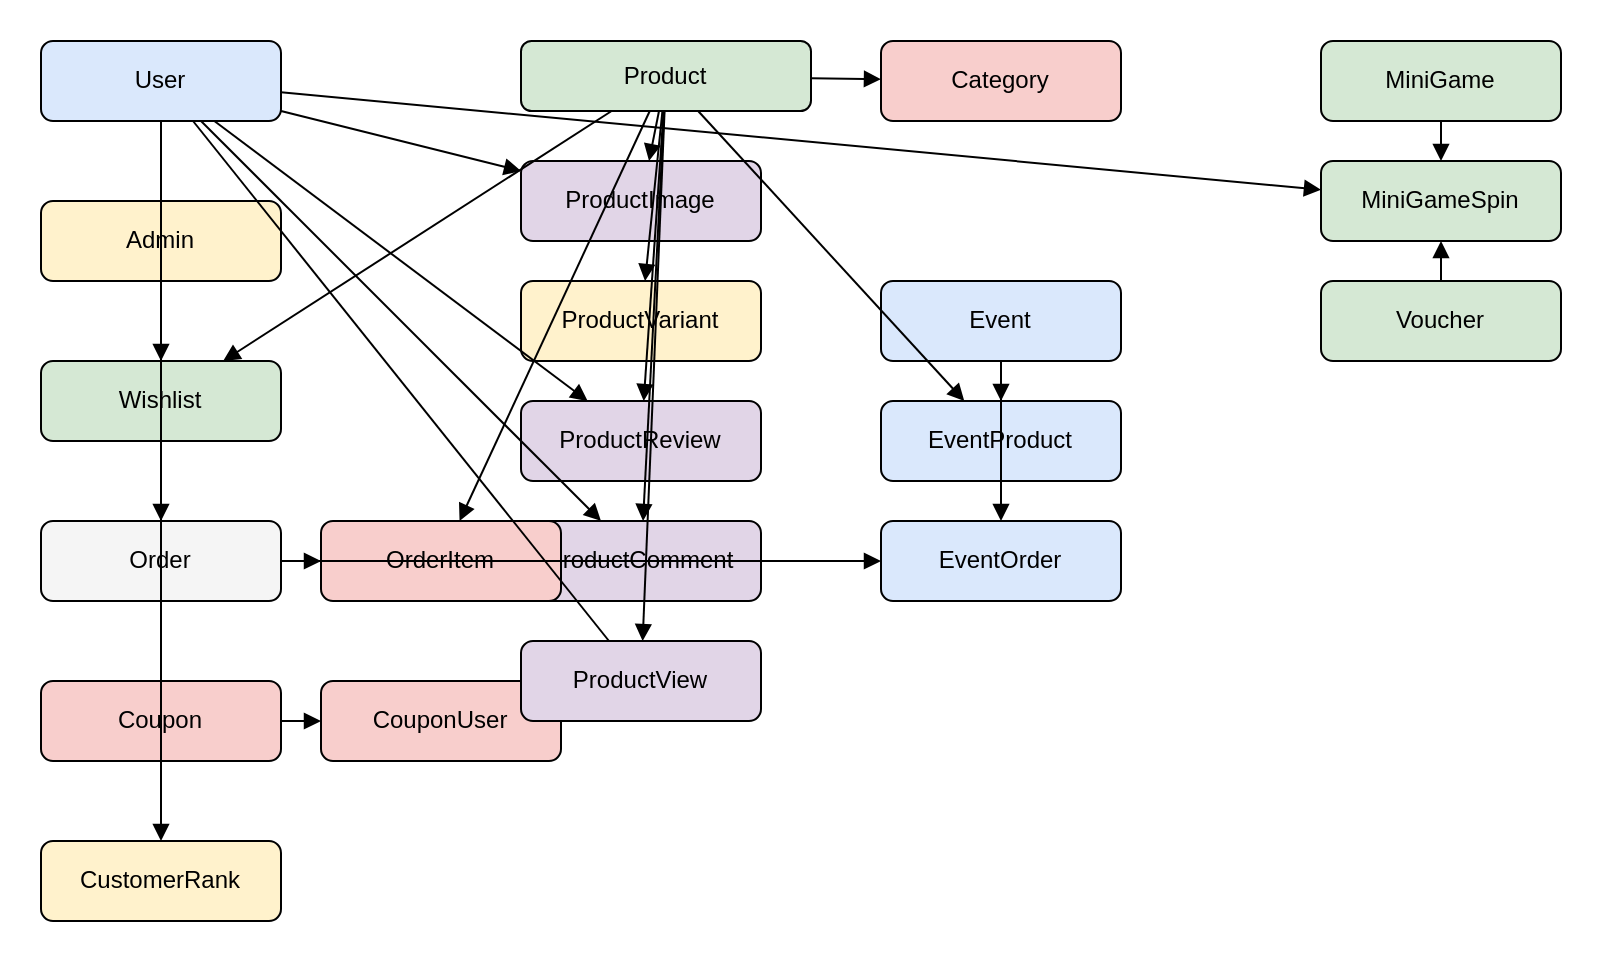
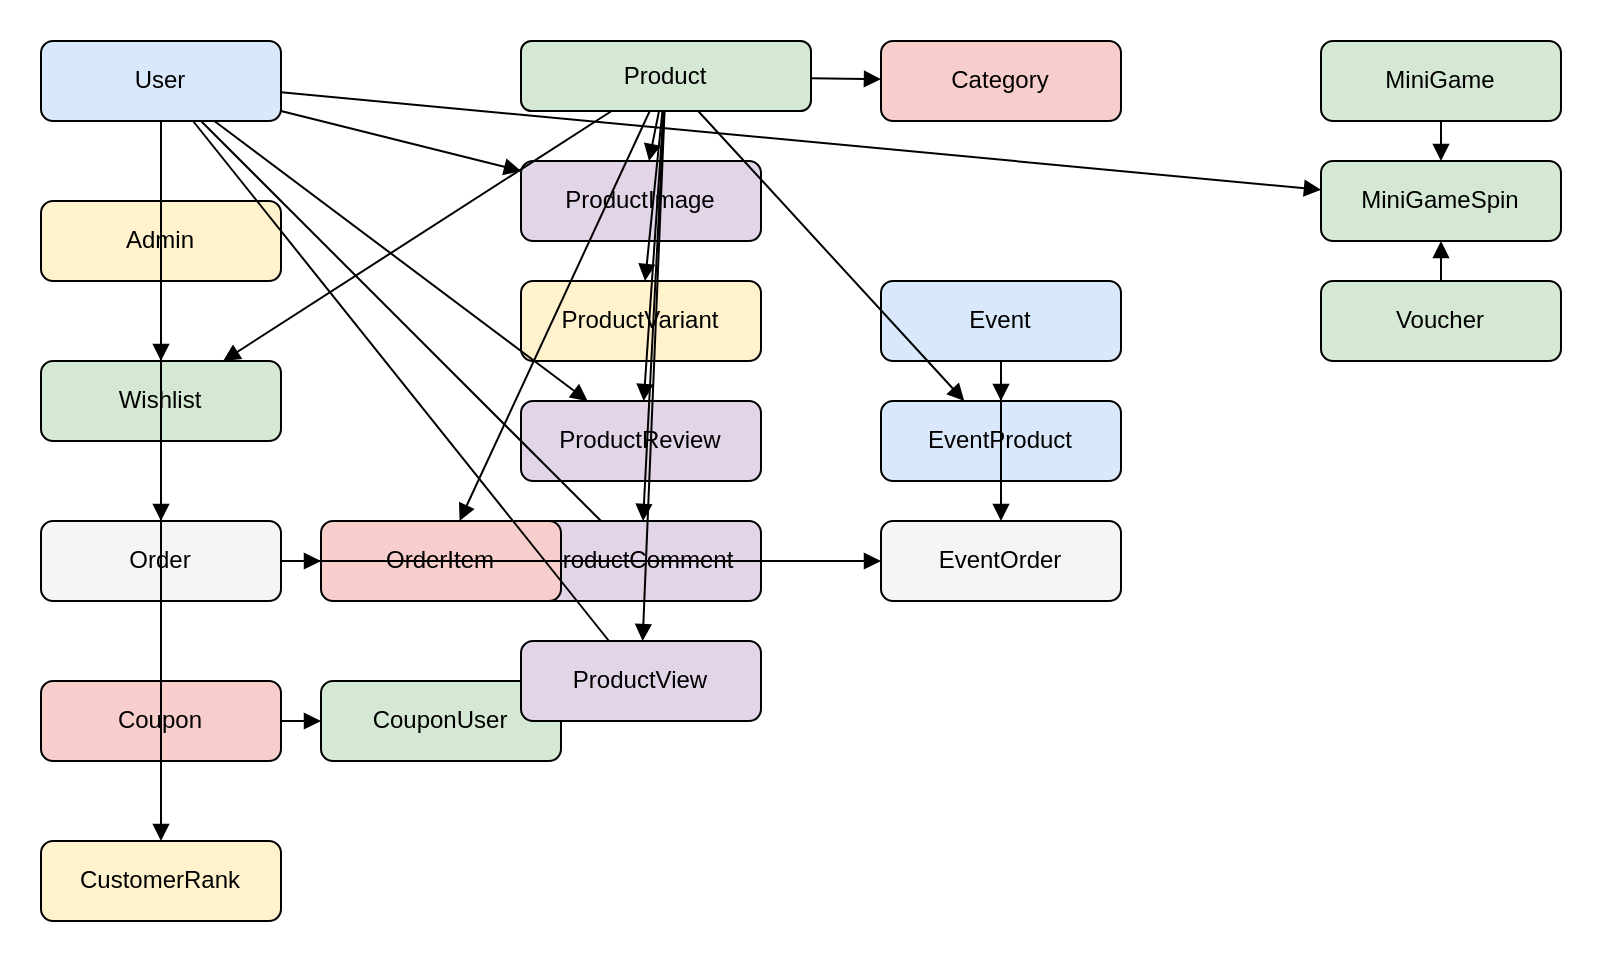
  <mxCell id="0" />
  <mxCell id="1" parent="0" />
  <mxCell id="2" value="User" style="rounded=1;whiteSpace=wrap;html=1;fillColor=#dae8fc;" vertex="1" parent="1"><mxGeometry x="20" y="20" width="120" height="40" as="geometry" /></mxCell>
  <mxCell id="3" value="Admin" style="rounded=1;whiteSpace=wrap;html=1;fillColor=#fff2cc;" vertex="1" parent="1"><mxGeometry x="20" y="100" width="120" height="40" as="geometry" /></mxCell>
  <mxCell id="4" value="Product" style="rounded=1;whiteSpace=wrap;html=1;fillColor=#d5e8d4;" vertex="1" parent="1"><mxGeometry x="260" y="20" width="145" height="35" as="geometry" /></mxCell>
  <mxCell id="5" value="Category" style="rounded=1;whiteSpace=wrap;html=1;fillColor=#f8cecc;" vertex="1" parent="1"><mxGeometry x="440" y="20" width="120" height="40" as="geometry" /></mxCell>
  <mxCell id="6" value="ProductImage" style="rounded=1;whiteSpace=wrap;html=1;fillColor=#e1d5e7;" vertex="1" parent="1"><mxGeometry x="260" y="80" width="120" height="40" as="geometry" /></mxCell>
  <mxCell id="7" value="ProductVariant" style="rounded=1;whiteSpace=wrap;html=1;fillColor=#fff2cc;" vertex="1" parent="1"><mxGeometry x="260" y="140" width="120" height="40" as="geometry" /></mxCell>
  <mxCell id="8" value="ProductReview" style="rounded=1;whiteSpace=wrap;html=1;fillColor=#e1d5e7;" vertex="1" parent="1"><mxGeometry x="260" y="200" width="120" height="40" as="geometry" /></mxCell>
  <mxCell id="9" value="ProductComment" style="rounded=1;whiteSpace=wrap;html=1;fillColor=#e1d5e7;" vertex="1" parent="1"><mxGeometry x="260" y="260" width="120" height="40" as="geometry" /></mxCell>
  <mxCell id="10" value="Wishlist" style="rounded=1;whiteSpace=wrap;html=1;fillColor=#d5e8d4;" vertex="1" parent="1"><mxGeometry x="20" y="180" width="120" height="40" as="geometry" /></mxCell>
  <mxCell id="11" value="Order" style="rounded=1;whiteSpace=wrap;html=1;fillColor=#f5f5f5;" vertex="1" parent="1"><mxGeometry x="20" y="260" width="120" height="40" as="geometry" /></mxCell>
  <mxCell id="12" value="OrderItem" style="rounded=1;whiteSpace=wrap;html=1;fillColor=#f8cecc;" vertex="1" parent="1"><mxGeometry x="160" y="260" width="120" height="40" as="geometry" /></mxCell>
  <mxCell id="13" value="Coupon" style="rounded=1;whiteSpace=wrap;html=1;fillColor=#f8cecc;" vertex="1" parent="1"><mxGeometry x="20" y="340" width="120" height="40" as="geometry" /></mxCell>
- <mxCell id="14" value="CouponUser" style="rounded=1;whiteSpace=wrap;html=1;fillColor=#f8cecc;" vertex="1" parent="1"><mxGeometry x="160" y="340" width="120" height="40" as="geometry" /></mxCell>
+ <mxCell id="14" value="CouponUser" style="rounded=1;whiteSpace=wrap;html=1;fillColor=#d5e8d4;" vertex="1" parent="1"><mxGeometry x="160" y="340" width="120" height="40" as="geometry" /></mxCell>
  <mxCell id="15" value="CustomerRank" style="rounded=1;whiteSpace=wrap;html=1;fillColor=#fff2cc;" vertex="1" parent="1"><mxGeometry x="20" y="420" width="120" height="40" as="geometry" /></mxCell>
  <mxCell id="16" value="Event" style="rounded=1;whiteSpace=wrap;html=1;fillColor=#dae8fc;" vertex="1" parent="1"><mxGeometry x="440" y="140" width="120" height="40" as="geometry" /></mxCell>
  <mxCell id="17" value="EventProduct" style="rounded=1;whiteSpace=wrap;html=1;fillColor=#dae8fc;" vertex="1" parent="1"><mxGeometry x="440" y="200" width="120" height="40" as="geometry" /></mxCell>
- <mxCell id="18" value="EventOrder" style="rounded=1;whiteSpace=wrap;html=1;fillColor=#dae8fc;" vertex="1" parent="1"><mxGeometry x="440" y="260" width="120" height="40" as="geometry" /></mxCell>
+ <mxCell id="18" value="EventOrder" style="rounded=1;whiteSpace=wrap;html=1;fillColor=#f5f5f5;" vertex="1" parent="1"><mxGeometry x="440" y="260" width="120" height="40" as="geometry" /></mxCell>
  <mxCell id="19" value="MiniGame" style="rounded=1;whiteSpace=wrap;html=1;fillColor=#d5e8d4;" vertex="1" parent="1"><mxGeometry x="660" y="20" width="120" height="40" as="geometry" /></mxCell>
  <mxCell id="20" value="MiniGameSpin" style="rounded=1;whiteSpace=wrap;html=1;fillColor=#d5e8d4;" vertex="1" parent="1"><mxGeometry x="660" y="80" width="120" height="40" as="geometry" /></mxCell>
  <mxCell id="21" value="Voucher" style="rounded=1;whiteSpace=wrap;html=1;fillColor=#d5e8d4;" vertex="1" parent="1"><mxGeometry x="660" y="140" width="120" height="40" as="geometry" /></mxCell>
  <mxCell id="22" value="ProductView" style="rounded=1;whiteSpace=wrap;html=1;fillColor=#e1d5e7;" vertex="1" parent="1"><mxGeometry x="260" y="320" width="120" height="40" as="geometry" /></mxCell>
  <mxCell id="23" style="endArrow=block;html=1;" edge="1" parent="1" source="2" target="11"><mxGeometry relative="1" as="geometry" /></mxCell>
  <mxCell id="24" style="endArrow=block;html=1;" edge="1" parent="1" source="11" target="12"><mxGeometry relative="1" as="geometry" /></mxCell>
  <mxCell id="25" style="endArrow=block;html=1;" edge="1" parent="1" source="4" target="12"><mxGeometry relative="1" as="geometry" /></mxCell>
  <mxCell id="26" style="endArrow=block;html=1;" edge="1" parent="1" source="4" target="5"><mxGeometry relative="1" as="geometry" /></mxCell>
  <mxCell id="27" style="endArrow=block;html=1;" edge="1" parent="1" source="4" target="6"><mxGeometry relative="1" as="geometry" /></mxCell>
  <mxCell id="28" style="endArrow=block;html=1;" edge="1" parent="1" source="4" target="7"><mxGeometry relative="1" as="geometry" /></mxCell>
  <mxCell id="29" style="endArrow=block;html=1;" edge="1" parent="1" source="4" target="8"><mxGeometry relative="1" as="geometry" /></mxCell>
  <mxCell id="30" style="endArrow=block;html=1;" edge="1" parent="1" source="4" target="9"><mxGeometry relative="1" as="geometry" /></mxCell>
  <mxCell id="31" style="endArrow=block;html=1;" edge="1" parent="1" source="2" target="10"><mxGeometry relative="1" as="geometry" /></mxCell>
  <mxCell id="32" style="endArrow=block;html=1;" edge="1" parent="1" source="4" target="10"><mxGeometry relative="1" as="geometry" /></mxCell>
  <mxCell id="33" style="endArrow=block;html=1;" edge="1" parent="1" source="2" target="8"><mxGeometry relative="1" as="geometry" /></mxCell>
- <mxCell id="34" style="endArrow=block;html=1;" edge="1" parent="1" source="2" target="9"><mxGeometry relative="1" as="geometry" /></mxCell>
+ <mxCell id="34" style="endArrow=none;html=1;" edge="1" parent="1" source="2" target="9"><mxGeometry relative="1" as="geometry" /></mxCell>
  <mxCell id="35" style="endArrow=block;html=1;" edge="1" parent="1" source="2" target="6"><mxGeometry relative="1" as="geometry" /></mxCell>
  <mxCell id="36" style="endArrow=block;html=1;" edge="1" parent="1" source="13" target="14"><mxGeometry relative="1" as="geometry" /></mxCell>
  <mxCell id="37" style="endArrow=block;html=1;" edge="1" parent="1" source="2" target="15"><mxGeometry relative="1" as="geometry" /></mxCell>
  <mxCell id="38" style="endArrow=block;html=1;" edge="1" parent="1" source="16" target="17"><mxGeometry relative="1" as="geometry" /></mxCell>
  <mxCell id="39" style="endArrow=block;html=1;" edge="1" parent="1" source="4" target="17"><mxGeometry relative="1" as="geometry" /></mxCell>
  <mxCell id="40" style="endArrow=block;html=1;" edge="1" parent="1" source="16" target="18"><mxGeometry relative="1" as="geometry" /></mxCell>
  <mxCell id="41" style="endArrow=block;html=1;" edge="1" parent="1" source="11" target="18"><mxGeometry relative="1" as="geometry" /></mxCell>
  <mxCell id="42" style="endArrow=block;html=1;" edge="1" parent="1" source="2" target="20"><mxGeometry relative="1" as="geometry" /></mxCell>
  <mxCell id="43" style="endArrow=block;html=1;" edge="1" parent="1" source="19" target="20"><mxGeometry relative="1" as="geometry" /></mxCell>
  <mxCell id="44" style="endArrow=block;html=1;" edge="1" parent="1" source="21" target="20"><mxGeometry relative="1" as="geometry" /></mxCell>
  <mxCell id="45" style="endArrow=none;html=1;" edge="1" parent="1" source="2" target="22"><mxGeometry relative="1" as="geometry" /></mxCell>
  <mxCell id="46" style="endArrow=block;html=1;" edge="1" parent="1" source="4" target="22"><mxGeometry relative="1" as="geometry" /></mxCell>
